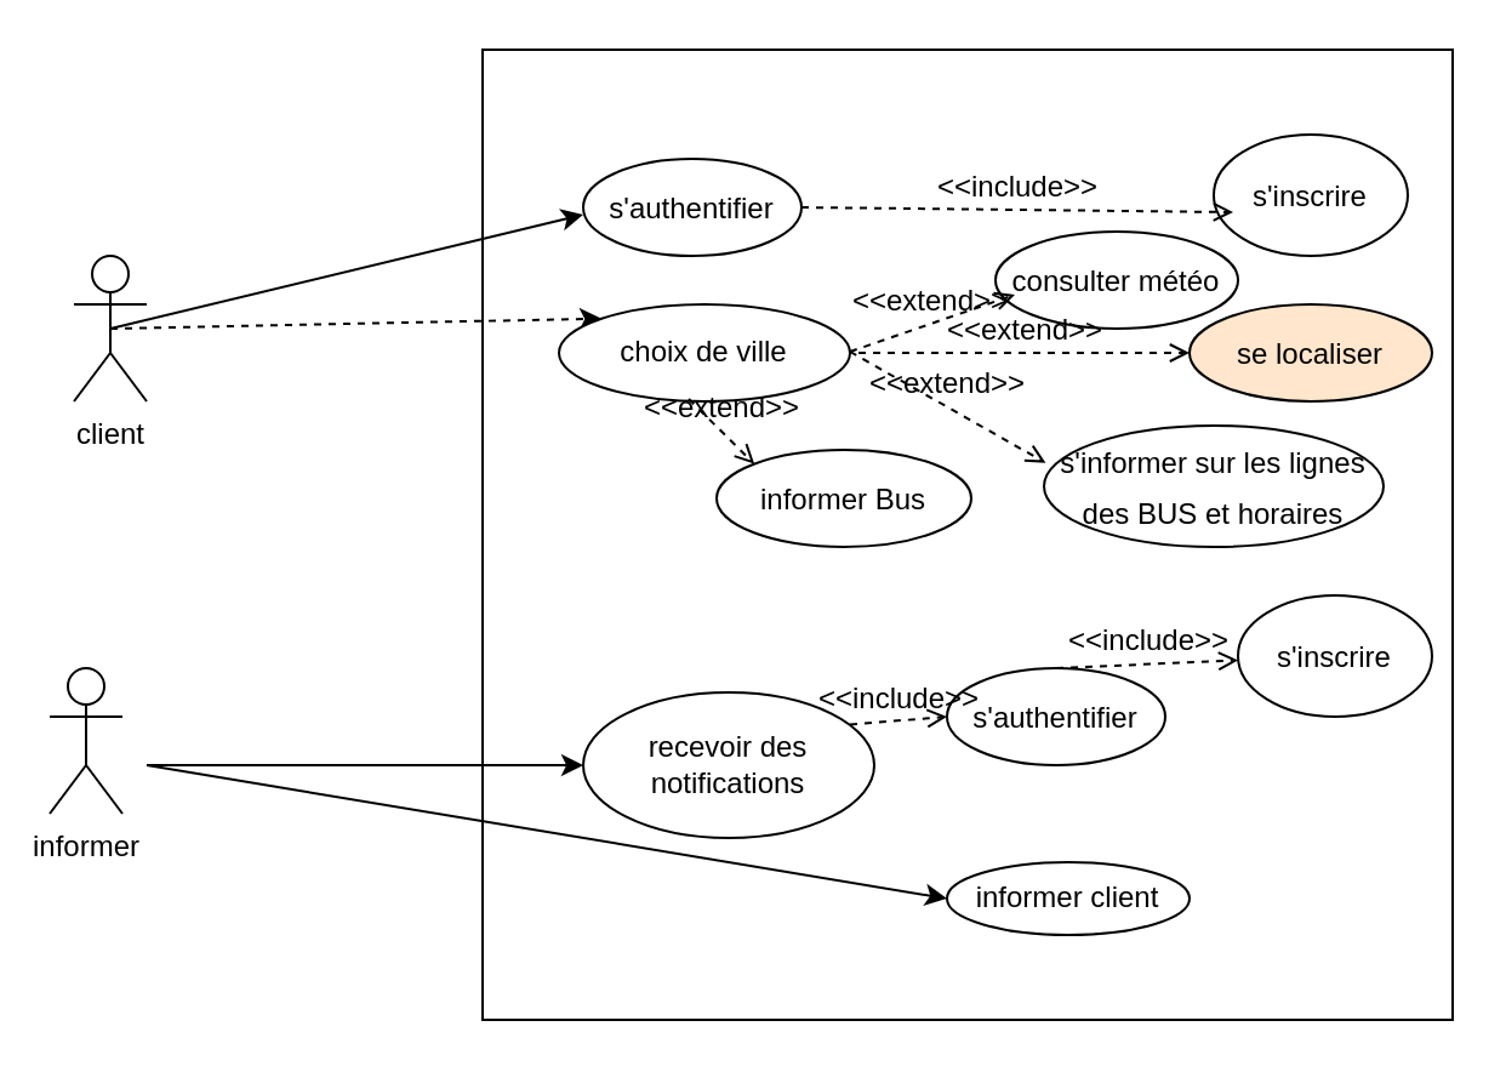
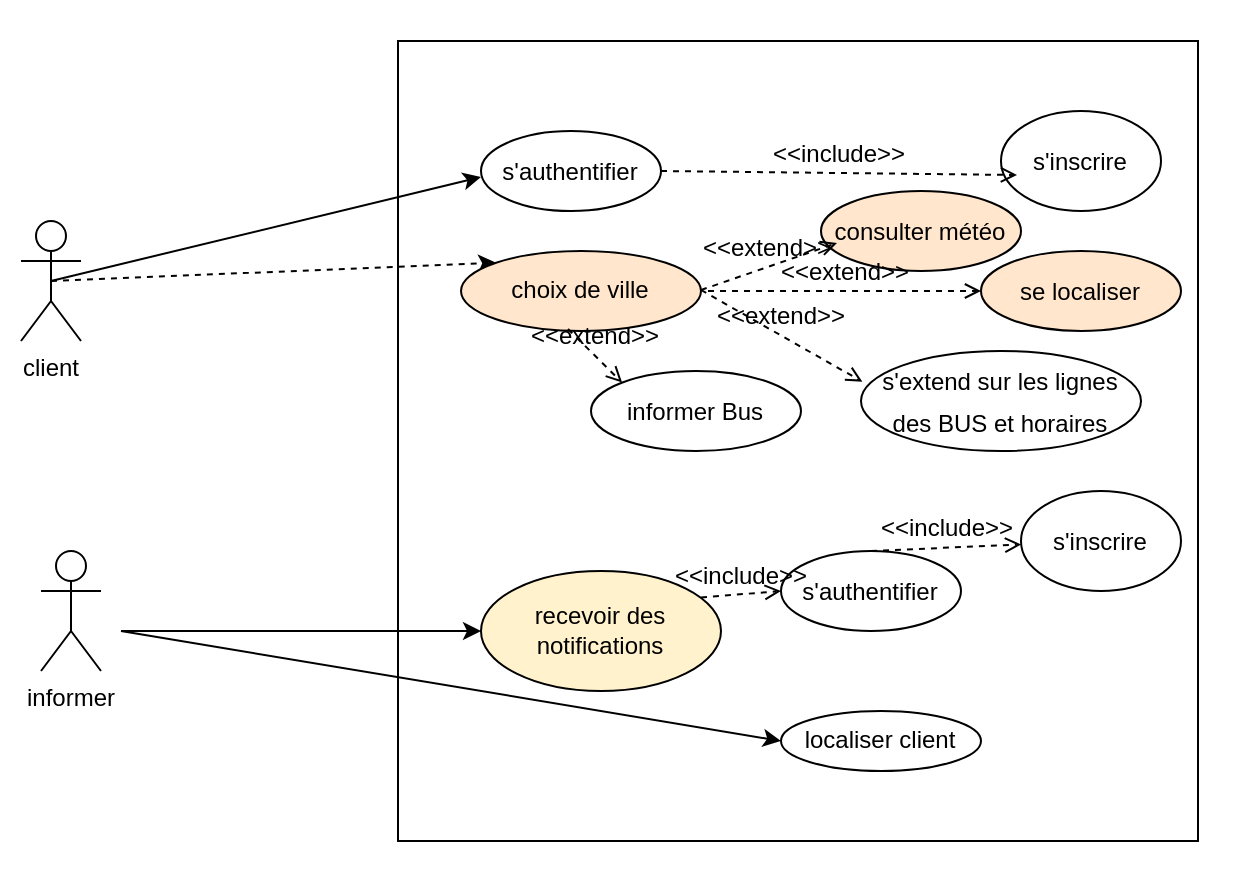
  <mxCell id="0" />
  <mxCell id="1" parent="0" />
- <mxCell id="2" value="client" style="shape=umlActor;verticalLabelPosition=bottom;verticalAlign=top;html=1;outlineConnect=0;" vertex="1" parent="1"><mxGeometry x="30" y="105" width="30" height="60" as="geometry" /></mxCell>
+ <mxCell id="2" value="client" style="shape=umlActor;verticalLabelPosition=bottom;verticalAlign=top;html=1;outlineConnect=0;" vertex="1" parent="1"><mxGeometry x="10" y="110" width="30" height="60" as="geometry" /></mxCell>
  <mxCell id="3" value="informer" style="shape=umlActor;verticalLabelPosition=bottom;verticalAlign=top;html=1;outlineConnect=0;" vertex="1" parent="1"><mxGeometry x="20" y="275" width="30" height="60" as="geometry" /></mxCell>
  <mxCell id="4" value="" style="whiteSpace=wrap;html=1;aspect=fixed;" vertex="1" parent="1"><mxGeometry x="198.5" y="20" width="400" height="400" as="geometry" /></mxCell>
  <mxCell id="5" value="" style="endArrow=classic;html=1;fontSize=17;entryX=0;entryY=0.5;entryDx=0;entryDy=0;" edge="1" parent="1" target="19"><mxGeometry width="50" height="50" relative="1" as="geometry"><mxPoint x="60" y="315" as="sourcePoint" /><mxPoint x="490" y="301.562" as="targetPoint" /></mxGeometry></mxCell>
  <mxCell id="6" value="" style="endArrow=classic;html=1;fontSize=17;entryX=0;entryY=0;entryDx=0;entryDy=23;entryPerimeter=0;exitX=0.5;exitY=0.5;exitDx=0;exitDy=0;exitPerimeter=0;" edge="1" parent="1" source="2"><mxGeometry width="50" height="50" relative="1" as="geometry"><mxPoint x="60" y="175" as="sourcePoint" /><mxPoint x="240" y="88" as="targetPoint" /></mxGeometry></mxCell>
  <mxCell id="7" value="" style="endArrow=classic;html=1;fontSize=17;entryX=0;entryY=0.5;entryDx=0;entryDy=0;" edge="1" parent="1" target="20"><mxGeometry width="50" height="50" relative="1" as="geometry"><mxPoint x="60" y="315" as="sourcePoint" /><mxPoint x="295" y="397" as="targetPoint" /></mxGeometry></mxCell>
  <mxCell id="8" value="" style="endArrow=classic;html=1;fontSize=17;exitX=0.5;exitY=0.5;exitDx=0;exitDy=0;entryX=0;entryY=0;entryDx=0;entryDy=0;exitPerimeter=0;dashed=1;" edge="1" parent="1" source="2" target="21"><mxGeometry width="50" height="50" relative="1" as="geometry"><mxPoint x="60" y="175" as="sourcePoint" /><mxPoint x="450" y="162" as="targetPoint" /></mxGeometry></mxCell>
  <mxCell id="9" value="&lt;font style=&quot;font-size: 12px&quot;&gt;s'authentifier&lt;/font&gt;" style="ellipse;whiteSpace=wrap;html=1;fontSize=17;" vertex="1" parent="1"><mxGeometry x="240" y="65" width="90" height="40" as="geometry" /></mxCell>
  <mxCell id="10" value="&lt;font style=&quot;font-size: 12px&quot;&gt;s'inscrire&lt;/font&gt;" style="ellipse;whiteSpace=wrap;html=1;fontSize=17;" vertex="1" parent="1"><mxGeometry x="500" y="55" width="80" height="50" as="geometry" /></mxCell>
- <mxCell id="11" value="&lt;font style=&quot;font-size: 12px&quot;&gt;consulter météo&lt;/font&gt;" style="ellipse;whiteSpace=wrap;html=1;fontSize=17;" vertex="1" parent="1"><mxGeometry x="410" y="95" width="100" height="40" as="geometry" /></mxCell>
+ <mxCell id="11" value="&lt;font style=&quot;font-size: 12px&quot;&gt;consulter météo&lt;/font&gt;" style="ellipse;whiteSpace=wrap;html=1;fontSize=17;fillColor=#ffe6cc;" vertex="1" parent="1"><mxGeometry x="410" y="95" width="100" height="40" as="geometry" /></mxCell>
  <mxCell id="12" value="&lt;font style=&quot;font-size: 12px&quot;&gt;se localiser&lt;/font&gt;" style="ellipse;whiteSpace=wrap;html=1;fontSize=17;fillColor=#ffe6cc;" vertex="1" parent="1"><mxGeometry x="490" y="125" width="100" height="40" as="geometry" /></mxCell>
- <mxCell id="13" value="&lt;font style=&quot;font-size: 12px&quot;&gt;s'informer sur les lignes des BUS et horaires&lt;/font&gt;" style="ellipse;whiteSpace=wrap;html=1;fontSize=17;" vertex="1" parent="1"><mxGeometry x="430" y="175" width="140" height="50" as="geometry" /></mxCell>
+ <mxCell id="13" value="&lt;font style=&quot;font-size: 12px&quot;&gt;s'extend sur les lignes des BUS et horaires&lt;/font&gt;" style="ellipse;whiteSpace=wrap;html=1;fontSize=17;" vertex="1" parent="1"><mxGeometry x="430" y="175" width="140" height="50" as="geometry" /></mxCell>
  <mxCell id="14" value="&lt;font style=&quot;font-size: 12px&quot;&gt;informer Bus&lt;/font&gt;" style="ellipse;whiteSpace=wrap;html=1;fontSize=17;" vertex="1" parent="1"><mxGeometry x="295" y="185" width="105" height="40" as="geometry" /></mxCell>
  <mxCell id="15" value="&amp;lt;&amp;lt;include&amp;gt;&amp;gt;" style="html=1;verticalAlign=bottom;labelBackgroundColor=none;endArrow=open;endFill=0;dashed=1;fontSize=12;entryX=0.1;entryY=0.64;entryDx=0;entryDy=0;entryPerimeter=0;" edge="1" parent="1" target="10"><mxGeometry width="160" relative="1" as="geometry"><mxPoint x="330" y="85" as="sourcePoint" /><mxPoint x="430" y="85" as="targetPoint" /></mxGeometry></mxCell>
  <mxCell id="16" value="&lt;font style=&quot;font-size: 12px&quot;&gt;s'authentifier&lt;/font&gt;" style="ellipse;whiteSpace=wrap;html=1;fontSize=17;" vertex="1" parent="1"><mxGeometry x="390" y="275" width="90" height="40" as="geometry" /></mxCell>
  <mxCell id="17" value="&lt;font style=&quot;font-size: 12px&quot;&gt;s'inscrire&lt;/font&gt;" style="ellipse;whiteSpace=wrap;html=1;fontSize=17;" vertex="1" parent="1"><mxGeometry x="510" y="245" width="80" height="50" as="geometry" /></mxCell>
  <mxCell id="18" value="&amp;lt;&amp;lt;include&amp;gt;&amp;gt;" style="html=1;verticalAlign=bottom;labelBackgroundColor=none;endArrow=open;endFill=0;dashed=1;fontSize=12;exitX=0.5;exitY=0;exitDx=0;exitDy=0;" edge="1" parent="1" source="16" target="17"><mxGeometry width="160" relative="1" as="geometry"><mxPoint x="450" y="285" as="sourcePoint" /><mxPoint x="510" y="276" as="targetPoint" /></mxGeometry></mxCell>
- <mxCell id="19" value="informer client" style="ellipse;whiteSpace=wrap;html=1;fontSize=12;" vertex="1" parent="1"><mxGeometry x="390" y="355" width="100" height="30" as="geometry" /></mxCell>
- <mxCell id="20" value="recevoir des notifications" style="ellipse;whiteSpace=wrap;html=1;fontSize=12;" vertex="1" parent="1"><mxGeometry x="240" y="285" width="120" height="60" as="geometry" /></mxCell>
- <mxCell id="21" value="choix de ville" style="ellipse;whiteSpace=wrap;html=1;fontSize=12;" vertex="1" parent="1"><mxGeometry x="230" y="125" width="120" height="40" as="geometry" /></mxCell>
+ <mxCell id="19" value="localiser client" style="ellipse;whiteSpace=wrap;html=1;fontSize=12;" vertex="1" parent="1"><mxGeometry x="390" y="355" width="100" height="30" as="geometry" /></mxCell>
+ <mxCell id="20" value="recevoir des notifications" style="ellipse;whiteSpace=wrap;html=1;fontSize=12;fillColor=#fff2cc;" vertex="1" parent="1"><mxGeometry x="240" y="285" width="120" height="60" as="geometry" /></mxCell>
+ <mxCell id="21" value="choix de ville" style="ellipse;whiteSpace=wrap;html=1;fontSize=12;fillColor=#ffe6cc;" vertex="1" parent="1"><mxGeometry x="230" y="125" width="120" height="40" as="geometry" /></mxCell>
  <mxCell id="22" value="&amp;lt;&amp;lt;extend&amp;gt;&amp;gt;" style="html=1;verticalAlign=bottom;labelBackgroundColor=none;endArrow=open;endFill=0;dashed=1;fontSize=12;entryX=0.08;entryY=0.65;entryDx=0;entryDy=0;entryPerimeter=0;" edge="1" parent="1" target="11"><mxGeometry x="-0.037" width="160" relative="1" as="geometry"><mxPoint x="350" y="144.5" as="sourcePoint" /><mxPoint x="510" y="144.5" as="targetPoint" /><mxPoint as="offset" /></mxGeometry></mxCell>
  <mxCell id="23" value="&amp;lt;&amp;lt;extend&amp;gt;&amp;gt;" style="html=1;verticalAlign=bottom;labelBackgroundColor=none;endArrow=open;endFill=0;dashed=1;fontSize=12;" edge="1" parent="1"><mxGeometry width="160" relative="1" as="geometry"><mxPoint x="353.5" y="145" as="sourcePoint" /><mxPoint x="490" y="145" as="targetPoint" /></mxGeometry></mxCell>
  <mxCell id="24" value="&amp;lt;&amp;lt;extend&amp;gt;&amp;gt;" style="html=1;verticalAlign=bottom;labelBackgroundColor=none;endArrow=open;endFill=0;dashed=1;fontSize=12;entryX=0.005;entryY=0.307;entryDx=0;entryDy=0;entryPerimeter=0;" edge="1" parent="1" target="13"><mxGeometry width="160" relative="1" as="geometry"><mxPoint x="350" y="144.5" as="sourcePoint" /><mxPoint x="510" y="144.5" as="targetPoint" /></mxGeometry></mxCell>
  <mxCell id="25" value="&amp;lt;&amp;lt;extend&amp;gt;&amp;gt;" style="html=1;verticalAlign=bottom;labelBackgroundColor=none;endArrow=open;endFill=0;dashed=1;fontSize=12;entryX=0;entryY=0;entryDx=0;entryDy=0;" edge="1" parent="1" target="14"><mxGeometry width="160" relative="1" as="geometry"><mxPoint x="283.5" y="164" as="sourcePoint" /><mxPoint x="443.5" y="164" as="targetPoint" /></mxGeometry></mxCell>
  <mxCell id="26" value="&amp;lt;&amp;lt;include&amp;gt;&amp;gt;" style="html=1;verticalAlign=bottom;labelBackgroundColor=none;endArrow=open;endFill=0;dashed=1;fontSize=12;exitX=0.5;exitY=0;exitDx=0;exitDy=0;" edge="1" parent="1"><mxGeometry width="160" relative="1" as="geometry"><mxPoint x="350" y="298.27" as="sourcePoint" /><mxPoint x="390" y="295" as="targetPoint" /></mxGeometry></mxCell>
